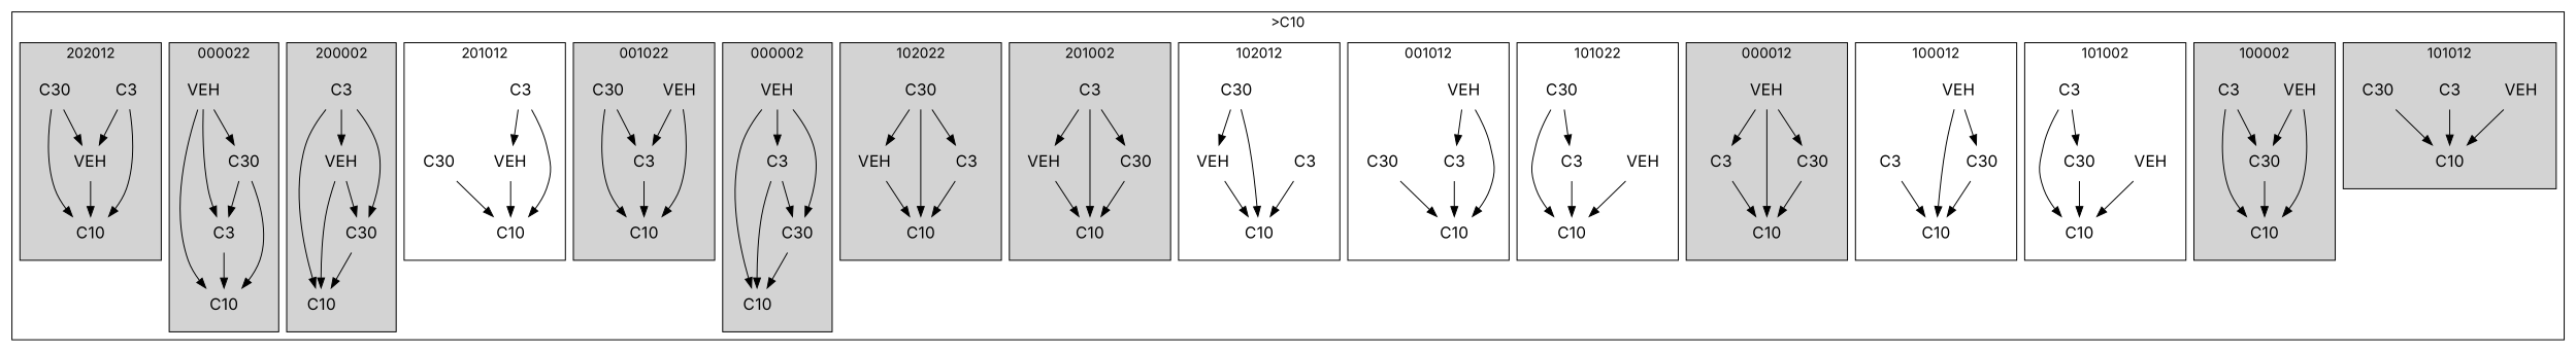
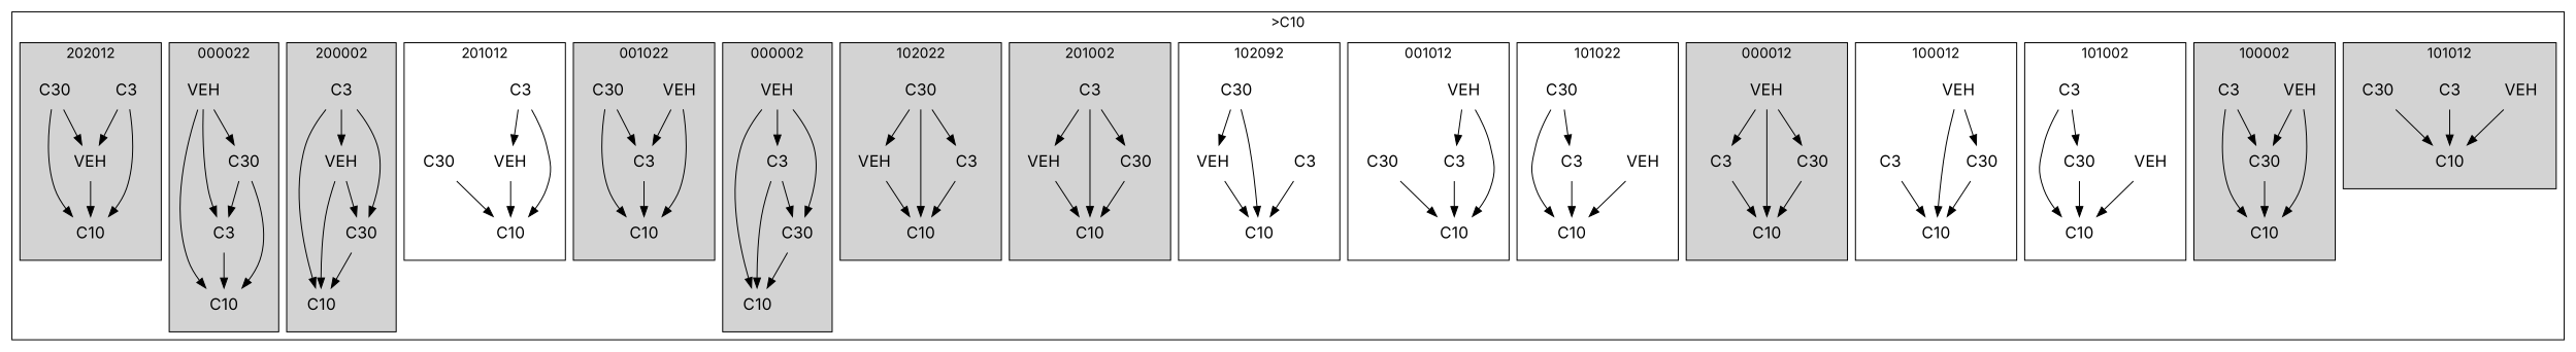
  strict digraph {
    compound=false
    labelloc=t
    fontname=Inter
    node [fontsize=16 shape=plaintext color=darkorange fontname=Inter]
    edge [fontname=Inter]
    n1 [label=VEH]
    n2 [label=C10 color=purple]
    n3 [label=C3 color=purple]
    n4 [label=C30 color=purple]
    n5 [label=VEH color=purple]
    n6 [label=C10]
    n7 [label=C30]
    n8 [label=C3 color=purple]
    n9 [label=VEH color=purple]
    n10 [label=C10]
    n11 [label=C3]
    n12 [label=C30]
    n13 [label=VEH color=purple]
    n14 [label=C10 color=purple]
    n15 [label=C30 color=purple]
    n16 [label=C3]
    n17 [label=VEH]
    n18 [label=C3 color=purple]
    n19 [label=C10]
    n20 [label=C30 color=purple]
    n21 [label=VEH]
    n22 [label=C10]
    n23 [label=C3 color=purple]
    n24 [label=C30]
    n25 [label=VEH color=purple]
    n26 [label=C3 color=purple]
    n27 [label=C10 color=purple]
    n28 [label=C30]
    n29 [label=VEH color=purple]
    n30 [label=C10]
    n31 [label=C3]
    n32 [label=C30 color=purple]
    n33 [label=VEH]
    n34 [label=C10]
    n35 [label=C3 color=purple]
    n36 [label=C30 color=purple]
    n37 [label=VEH color=purple]
    n38 [label=C10 color=purple]
    n39 [label=C3]
    n40 [label=C30]
    n41 [label=VEH color=purple]
    n42 [label=C3]
    n43 [label=C10]
    n44 [label=C30 color=purple]
    n45 [label=VEH color=purple]
    n46 [label=C3]
    n47 [label=C10]
    n48 [label=C30 color=purple]
    n49 [label=VEH]
    n50 [label=C10]
    n51 [label=C3]
    n52 [label=C30 color=purple]
    n53 [label=VEH color=purple]
    n54 [label=C10]
    n55 [label=C30]
    n56 [label=C3 color=purple]
    n57 [label=VEH color=purple]
    n58 [label=C3]
    n59 [label=C10]
    n60 [label=C30 color=purple]
    n61 [label=VEH]
    n62 [label=C10]
    n63 [label=C3]
    n64 [label=C30 color=purple]
    subgraph cluster_1 {
      label=">C10"
      subgraph cluster_2 {
        label=101012
        style=filled
        n1
        n2
        n3
        n4
      }
      subgraph cluster_3 {
        label=100002
        style=filled
        n5
        n6
        n7
        n8
      }
      subgraph cluster_4 {
        label=101002
        n9
        n10
        n11
        n12
      }
      subgraph cluster_5 {
        label=100012
        n13
        n14
        n15
        n16
      }
      subgraph cluster_6 {
        label=000012
        style=filled
        n17
        n18
        n19
        n20
      }
      subgraph cluster_7 {
        label=101022
        n21
        n22
        n23
        n24
      }
      subgraph cluster_8 {
        label=001012
        n25
        n26
        n27
        n28
      }
      subgraph cluster_9 {
-       label=102012
+       label=102092
        n29
        n30
        n31
        n32
      }
      subgraph cluster_10 {
        label=201002
        style=filled
        n33
        n34
        n35
        n36
      }
      subgraph cluster_11 {
        label=102022
        style=filled
        n37
        n38
        n39
        n40
      }
      subgraph cluster_12 {
        label=000002
        style=filled
        n41
        n42
        n43
        n44
      }
      subgraph cluster_13 {
        label=001022
        style=filled
        n45
        n46
        n47
        n48
      }
      subgraph cluster_14 {
        label=201012
        n49
        n50
        n51
        n52
      }
      subgraph cluster_15 {
        label=200002
        style=filled
        n53
        n54
        n55
        n56
      }
      subgraph cluster_16 {
        label=000022
        style=filled
        n57
        n58
        n59
        n60
      }
      subgraph cluster_17 {
        label=202012
        style=filled
        n61
        n62
        n63
        n64
      }
    }
    n1 -> n2
    n3 -> n2
    n4 -> n2
    n5 -> n6
    n5 -> n7
    n7 -> n6
    n8 -> n6
    n8 -> n7
    n9 -> n10
    n11 -> n10
    n11 -> n12
    n12 -> n10
    n13 -> n14
    n13 -> n15
    n15 -> n14
    n16 -> n14
    n17 -> n18
    n17 -> n19
    n17 -> n20
    n18 -> n19
    n20 -> n19
    n21 -> n22
    n23 -> n22
    n24 -> n22
    n24 -> n23
    n25 -> n26
    n25 -> n27
    n26 -> n27
    n28 -> n27
    n29 -> n30
    n31 -> n30
    n32 -> n29
    n32 -> n30
    n33 -> n34
    n35 -> n33
    n35 -> n34
    n35 -> n36
    n36 -> n34
    n37 -> n38
    n39 -> n38
    n40 -> n37
    n40 -> n38
    n40 -> n39
    n41 -> n42
    n41 -> n43
    n41 -> n44
    n42 -> n43
    n42 -> n44
    n44 -> n43
    n45 -> n46
    n45 -> n47
    n46 -> n47
    n48 -> n46
    n48 -> n47
    n49 -> n50
    n51 -> n49
    n51 -> n50
    n52 -> n50
    n53 -> n54
    n53 -> n55
    n55 -> n54
    n56 -> n53
    n56 -> n54
    n56 -> n55
    n57 -> n58
    n57 -> n59
    n57 -> n60
    n58 -> n59
    n60 -> n58
    n60 -> n59
    n61 -> n62
    n63 -> n61
    n63 -> n62
    n64 -> n61
    n64 -> n62
  }
